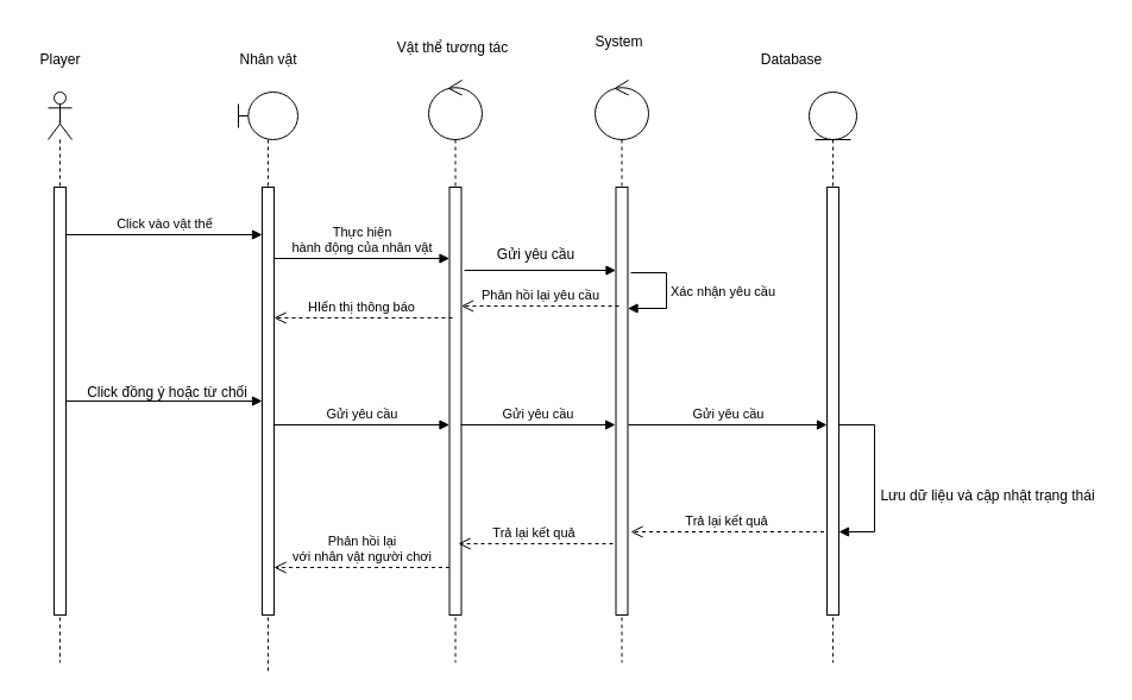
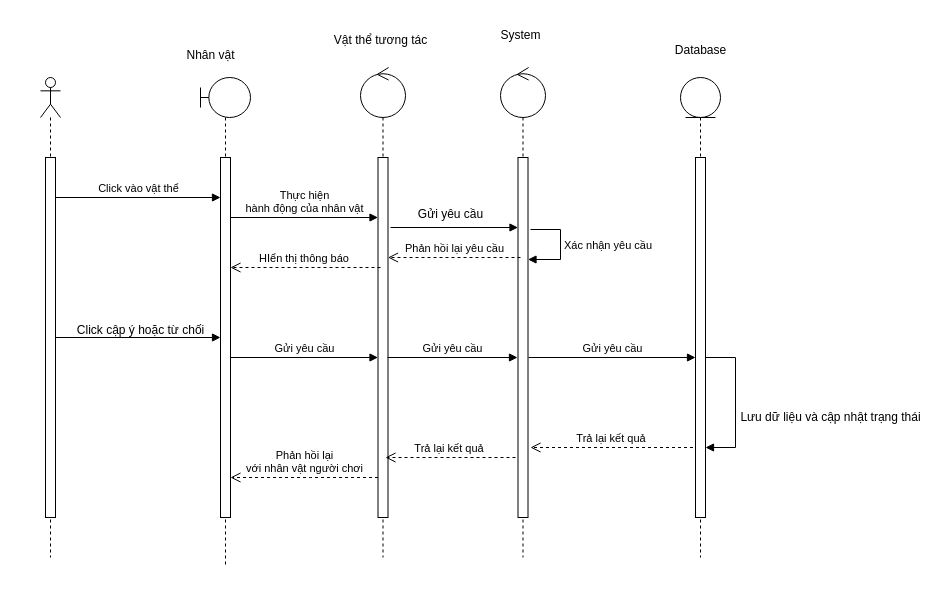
  <mxCell id="0" />
  <mxCell id="1" parent="0" />
  <mxCell id="2" value="" style="shape=umlLifeline;perimeter=lifelinePerimeter;whiteSpace=wrap;html=1;container=1;dropTarget=0;collapsible=0;recursiveResize=0;outlineConnect=0;portConstraint=eastwest;newEdgeStyle={&quot;curved&quot;:0,&quot;rounded&quot;:0};participant=umlActor;" vertex="1" parent="1"><mxGeometry x="40" y="77" width="20" height="480" as="geometry" /></mxCell>
  <mxCell id="3" value="" style="html=1;points=[[0,0,0,0,5],[0,1,0,0,-5],[1,0,0,0,5],[1,1,0,0,-5]];perimeter=orthogonalPerimeter;outlineConnect=0;targetShapes=umlLifeline;portConstraint=eastwest;newEdgeStyle={&quot;curved&quot;:0,&quot;rounded&quot;:0};" vertex="1" parent="2"><mxGeometry x="5" y="80" width="10" height="360" as="geometry" /></mxCell>
  <mxCell id="4" value="" style="shape=umlLifeline;perimeter=lifelinePerimeter;whiteSpace=wrap;html=1;container=1;dropTarget=0;collapsible=0;recursiveResize=0;outlineConnect=0;portConstraint=eastwest;newEdgeStyle={&quot;curved&quot;:0,&quot;rounded&quot;:0};participant=umlBoundary;" vertex="1" parent="1"><mxGeometry x="200" y="77" width="50" height="490" as="geometry" /></mxCell>
  <mxCell id="5" value="" style="html=1;points=[[0,0,0,0,5],[0,1,0,0,-5],[1,0,0,0,5],[1,1,0,0,-5]];perimeter=orthogonalPerimeter;outlineConnect=0;targetShapes=umlLifeline;portConstraint=eastwest;newEdgeStyle={&quot;curved&quot;:0,&quot;rounded&quot;:0};" vertex="1" parent="4"><mxGeometry x="20" y="80" width="10" height="360" as="geometry" /></mxCell>
  <mxCell id="6" value="" style="shape=umlLifeline;perimeter=lifelinePerimeter;whiteSpace=wrap;html=1;container=1;dropTarget=0;collapsible=0;recursiveResize=0;outlineConnect=0;portConstraint=eastwest;newEdgeStyle={&quot;curved&quot;:0,&quot;rounded&quot;:0};participant=umlControl;size=50;" vertex="1" parent="1"><mxGeometry x="360" y="67" width="45" height="490" as="geometry" /></mxCell>
  <mxCell id="7" value="" style="html=1;points=[[0,0,0,0,5],[0,1,0,0,-5],[1,0,0,0,5],[1,1,0,0,-5]];perimeter=orthogonalPerimeter;outlineConnect=0;targetShapes=umlLifeline;portConstraint=eastwest;newEdgeStyle={&quot;curved&quot;:0,&quot;rounded&quot;:0};" vertex="1" parent="6"><mxGeometry x="17.5" y="90" width="10" height="360" as="geometry" /></mxCell>
  <mxCell id="8" value="" style="shape=umlLifeline;perimeter=lifelinePerimeter;whiteSpace=wrap;html=1;container=1;dropTarget=0;collapsible=0;recursiveResize=0;outlineConnect=0;portConstraint=eastwest;newEdgeStyle={&quot;curved&quot;:0,&quot;rounded&quot;:0};participant=umlControl;size=50;" vertex="1" parent="1"><mxGeometry x="500" y="67" width="45" height="490" as="geometry" /></mxCell>
  <mxCell id="9" value="" style="html=1;points=[[0,0,0,0,5],[0,1,0,0,-5],[1,0,0,0,5],[1,1,0,0,-5]];perimeter=orthogonalPerimeter;outlineConnect=0;targetShapes=umlLifeline;portConstraint=eastwest;newEdgeStyle={&quot;curved&quot;:0,&quot;rounded&quot;:0};" vertex="1" parent="8"><mxGeometry x="17.5" y="90" width="10" height="360" as="geometry" /></mxCell>
  <mxCell id="10" value="" style="shape=umlLifeline;perimeter=lifelinePerimeter;whiteSpace=wrap;html=1;container=1;dropTarget=0;collapsible=0;recursiveResize=0;outlineConnect=0;portConstraint=eastwest;newEdgeStyle={&quot;curved&quot;:0,&quot;rounded&quot;:0};participant=umlEntity;" vertex="1" parent="1"><mxGeometry x="680" y="77" width="40" height="480" as="geometry" /></mxCell>
  <mxCell id="11" value="" style="html=1;points=[[0,0,0,0,5],[0,1,0,0,-5],[1,0,0,0,5],[1,1,0,0,-5]];perimeter=orthogonalPerimeter;outlineConnect=0;targetShapes=umlLifeline;portConstraint=eastwest;newEdgeStyle={&quot;curved&quot;:0,&quot;rounded&quot;:0};" vertex="1" parent="10"><mxGeometry x="15" y="80" width="10" height="360" as="geometry" /></mxCell>
- <mxCell id="12" value="Player" style="text;html=1;align=center;verticalAlign=middle;resizable=0;points=[];autosize=1;strokeColor=none;fillColor=none;" vertex="1" parent="1"><mxGeometry x="20" y="35" width="60" height="30" as="geometry" /></mxCell>
- <mxCell id="13" value="Nhân vật&lt;br&gt;" style="text;html=1;align=center;verticalAlign=middle;resizable=0;points=[];autosize=1;strokeColor=none;fillColor=none;" vertex="1" parent="1"><mxGeometry x="190" y="35" width="70" height="30" as="geometry" /></mxCell>
+ <mxCell id="13" value="Nhân vật&lt;br&gt;" style="text;html=1;align=center;verticalAlign=middle;resizable=0;points=[];autosize=1;strokeColor=none;fillColor=none;" vertex="1" parent="1"><mxGeometry x="175" y="40" width="70" height="30" as="geometry" /></mxCell>
  <mxCell id="14" value="Vật thể tương tác" style="text;html=1;align=center;verticalAlign=middle;resizable=0;points=[];autosize=1;strokeColor=none;fillColor=none;" vertex="1" parent="1"><mxGeometry x="320" y="25" width="120" height="30" as="geometry" /></mxCell>
  <mxCell id="15" value="System" style="text;html=1;align=center;verticalAlign=middle;resizable=0;points=[];autosize=1;strokeColor=none;fillColor=none;" vertex="1" parent="1"><mxGeometry x="490" y="20" width="60" height="30" as="geometry" /></mxCell>
- <mxCell id="16" value="Database" style="text;html=1;align=center;verticalAlign=middle;resizable=0;points=[];autosize=1;strokeColor=none;fillColor=none;" vertex="1" parent="1"><mxGeometry x="630" y="35" width="70" height="30" as="geometry" /></mxCell>
+ <mxCell id="16" value="Database" style="text;html=1;align=center;verticalAlign=middle;resizable=0;points=[];autosize=1;strokeColor=none;fillColor=none;" vertex="1" parent="1"><mxGeometry x="665" y="35" width="70" height="30" as="geometry" /></mxCell>
  <mxCell id="17" value="Click vào vật thể" style="html=1;verticalAlign=bottom;endArrow=block;curved=0;rounded=0;" edge="1" parent="1"><mxGeometry width="80" relative="1" as="geometry"><mxPoint x="55" y="197" as="sourcePoint" /><mxPoint x="220" y="197" as="targetPoint" /></mxGeometry></mxCell>
  <mxCell id="18" value="Thực hiện &lt;br&gt;hành động của nhân vật" style="html=1;verticalAlign=bottom;endArrow=block;curved=0;rounded=0;" edge="1" parent="1" target="7"><mxGeometry width="80" relative="1" as="geometry"><mxPoint x="230" y="217" as="sourcePoint" /><mxPoint x="310" y="217" as="targetPoint" /></mxGeometry></mxCell>
  <mxCell id="19" value="" style="html=1;verticalAlign=bottom;endArrow=block;curved=0;rounded=0;" edge="1" parent="1" target="9"><mxGeometry width="80" relative="1" as="geometry"><mxPoint x="390" y="227" as="sourcePoint" /><mxPoint x="470" y="227" as="targetPoint" /></mxGeometry></mxCell>
  <mxCell id="20" value="Gửi yêu cầu" style="text;html=1;align=center;verticalAlign=middle;resizable=0;points=[];autosize=1;strokeColor=none;fillColor=none;" vertex="1" parent="1"><mxGeometry x="405" y="199" width="90" height="30" as="geometry" /></mxCell>
  <mxCell id="21" value="" style="html=1;align=left;spacingLeft=2;endArrow=block;rounded=0;edgeStyle=orthogonalEdgeStyle;curved=0;rounded=0;" edge="1" parent="1"><mxGeometry relative="1" as="geometry"><mxPoint x="705" y="357" as="sourcePoint" /><Array as="points"><mxPoint x="735" y="357" /><mxPoint x="735" y="447" /></Array><mxPoint x="705" y="447" as="targetPoint" /></mxGeometry></mxCell>
  <mxCell id="22" value="Lưu dữ liệu và cập nhật trạng thái" style="text;html=1;align=center;verticalAlign=middle;resizable=0;points=[];autosize=1;strokeColor=none;fillColor=none;" vertex="1" parent="1"><mxGeometry x="730" y="402" width="200" height="30" as="geometry" /></mxCell>
  <mxCell id="23" value="Trả lại kết quả&amp;nbsp;" style="html=1;verticalAlign=bottom;endArrow=open;dashed=1;endSize=8;curved=0;rounded=0;" edge="1" parent="1"><mxGeometry relative="1" as="geometry"><mxPoint x="692.5" y="447" as="sourcePoint" /><mxPoint x="530" y="447" as="targetPoint" /></mxGeometry></mxCell>
  <mxCell id="24" value="Trả lại kết quả&amp;nbsp;" style="html=1;verticalAlign=bottom;endArrow=open;dashed=1;endSize=8;curved=0;rounded=0;" edge="1" parent="1"><mxGeometry relative="1" as="geometry"><mxPoint x="515" y="457" as="sourcePoint" /><mxPoint x="385" y="457" as="targetPoint" /><Array as="points"><mxPoint x="447.5" y="457" /></Array></mxGeometry></mxCell>
  <mxCell id="25" value="Phản hồi lại &lt;br&gt;với nhân vật người chơi" style="html=1;verticalAlign=bottom;endArrow=open;dashed=1;endSize=8;curved=0;rounded=0;" edge="1" parent="1"><mxGeometry relative="1" as="geometry"><mxPoint x="377.5" y="477" as="sourcePoint" /><mxPoint x="230" y="477" as="targetPoint" /><Array as="points"><mxPoint x="310" y="477" /></Array></mxGeometry></mxCell>
  <mxCell id="26" value="Xác nhận yêu cầu" style="html=1;align=left;spacingLeft=2;endArrow=block;rounded=0;edgeStyle=orthogonalEdgeStyle;curved=0;rounded=0;" edge="1" target="9" parent="1"><mxGeometry relative="1" as="geometry"><mxPoint x="530" y="229" as="sourcePoint" /><Array as="points"><mxPoint x="560" y="229" /><mxPoint x="560" y="259" /></Array><mxPoint x="535" y="259" as="targetPoint" /></mxGeometry></mxCell>
  <mxCell id="27" value="Phản hồi lại yêu cầu" style="html=1;verticalAlign=bottom;endArrow=open;dashed=1;endSize=8;curved=0;rounded=0;" edge="1" parent="1" target="7"><mxGeometry relative="1" as="geometry"><mxPoint x="520" y="257" as="sourcePoint" /><mxPoint x="440" y="257" as="targetPoint" /></mxGeometry></mxCell>
  <mxCell id="28" value="HIển thị thông báo&amp;nbsp;" style="html=1;verticalAlign=bottom;endArrow=open;dashed=1;endSize=8;curved=0;rounded=0;" edge="1" parent="1" target="5"><mxGeometry relative="1" as="geometry"><mxPoint x="380" y="267" as="sourcePoint" /><mxPoint x="300" y="267" as="targetPoint" /></mxGeometry></mxCell>
  <mxCell id="29" value="" style="html=1;verticalAlign=bottom;endArrow=block;curved=0;rounded=0;" edge="1" parent="1" source="3" target="5"><mxGeometry width="80" relative="1" as="geometry"><mxPoint x="60" y="316.58" as="sourcePoint" /><mxPoint x="140" y="316.58" as="targetPoint" /><Array as="points" /></mxGeometry></mxCell>
- <mxCell id="30" value="Click đồng ý hoặc từ chối" style="text;html=1;align=center;verticalAlign=middle;resizable=0;points=[];autosize=1;strokeColor=none;fillColor=none;" vertex="1" parent="1"><mxGeometry x="60" y="315" width="160" height="30" as="geometry" /></mxCell>
+ <mxCell id="30" value="Click cập ý hoặc từ chối" style="text;html=1;align=center;verticalAlign=middle;resizable=0;points=[];autosize=1;strokeColor=none;fillColor=none;" vertex="1" parent="1"><mxGeometry x="60" y="315" width="160" height="30" as="geometry" /></mxCell>
  <mxCell id="31" value="Gửi yêu cầu" style="html=1;verticalAlign=bottom;endArrow=block;curved=0;rounded=0;" edge="1" parent="1" target="7"><mxGeometry width="80" relative="1" as="geometry"><mxPoint x="230" y="357" as="sourcePoint" /><mxPoint x="310" y="357" as="targetPoint" /></mxGeometry></mxCell>
  <mxCell id="32" value="Gửi yêu cầu" style="html=1;verticalAlign=bottom;endArrow=block;curved=0;rounded=0;" edge="1" parent="1"><mxGeometry width="80" relative="1" as="geometry"><mxPoint x="387" y="357" as="sourcePoint" /><mxPoint x="517" y="357" as="targetPoint" /></mxGeometry></mxCell>
  <mxCell id="33" value="Gửi yêu cầu" style="html=1;verticalAlign=bottom;endArrow=block;curved=0;rounded=0;" edge="1" parent="1" target="11"><mxGeometry width="80" relative="1" as="geometry"><mxPoint x="528" y="357" as="sourcePoint" /><mxPoint x="676" y="357" as="targetPoint" /></mxGeometry></mxCell>
